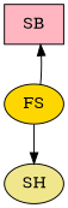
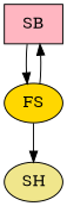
  digraph {
    node [style=filled]
    SB [fillcolor=lightpink shape=box]
    FS [fillcolor=gold]
    SH [fillcolor=khaki]
+   SB -> FS
    FS -> SB
    FS -> SH
  }
